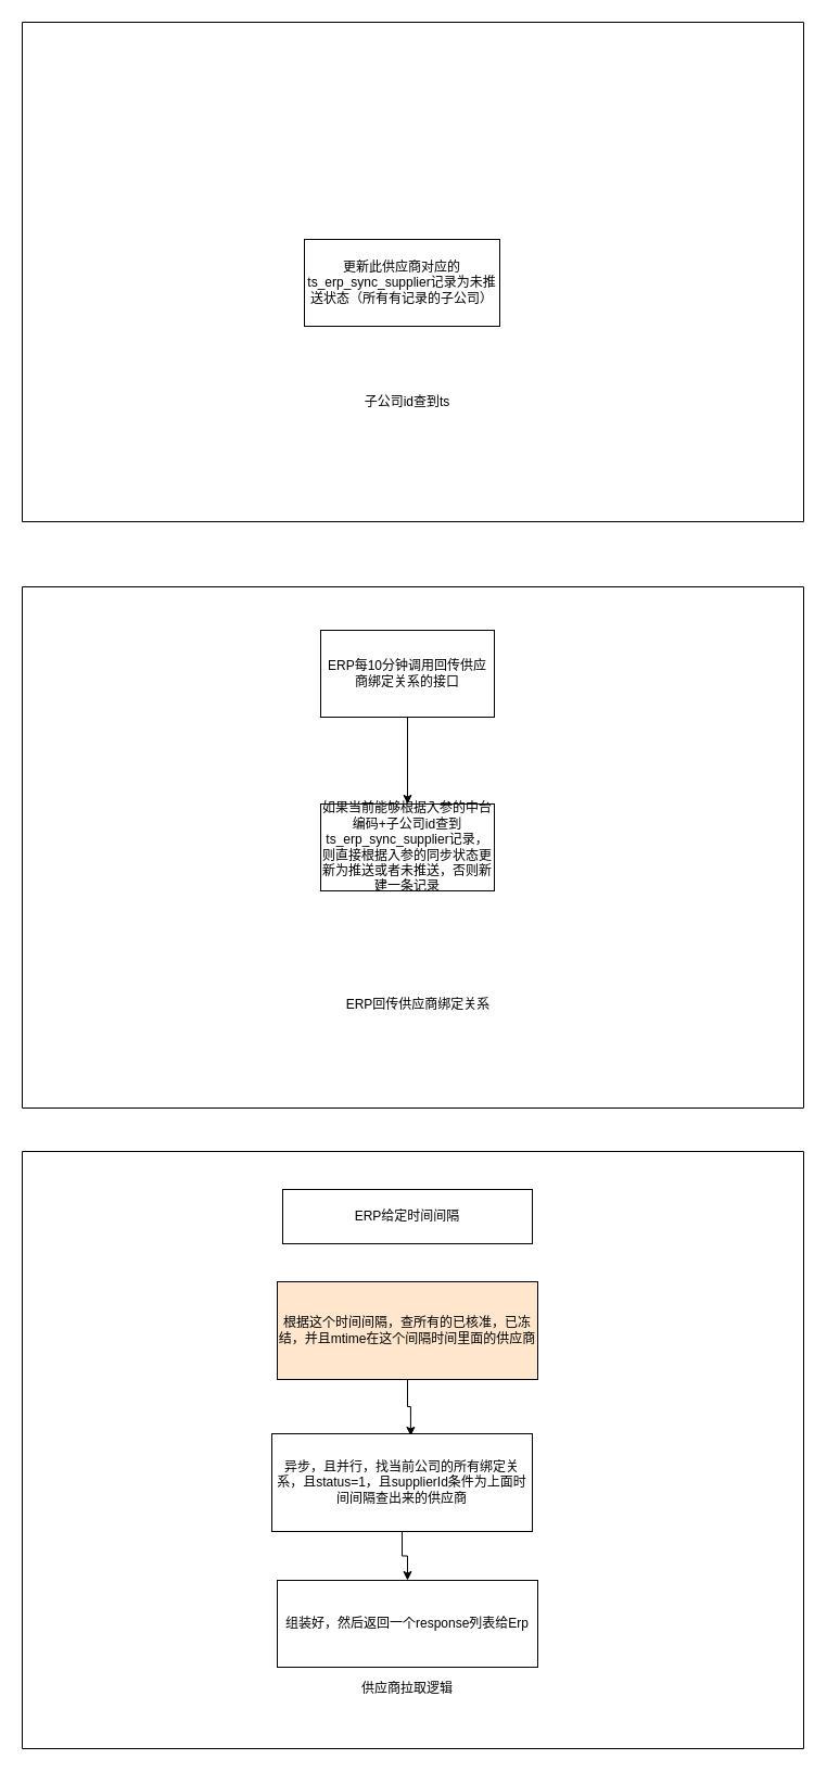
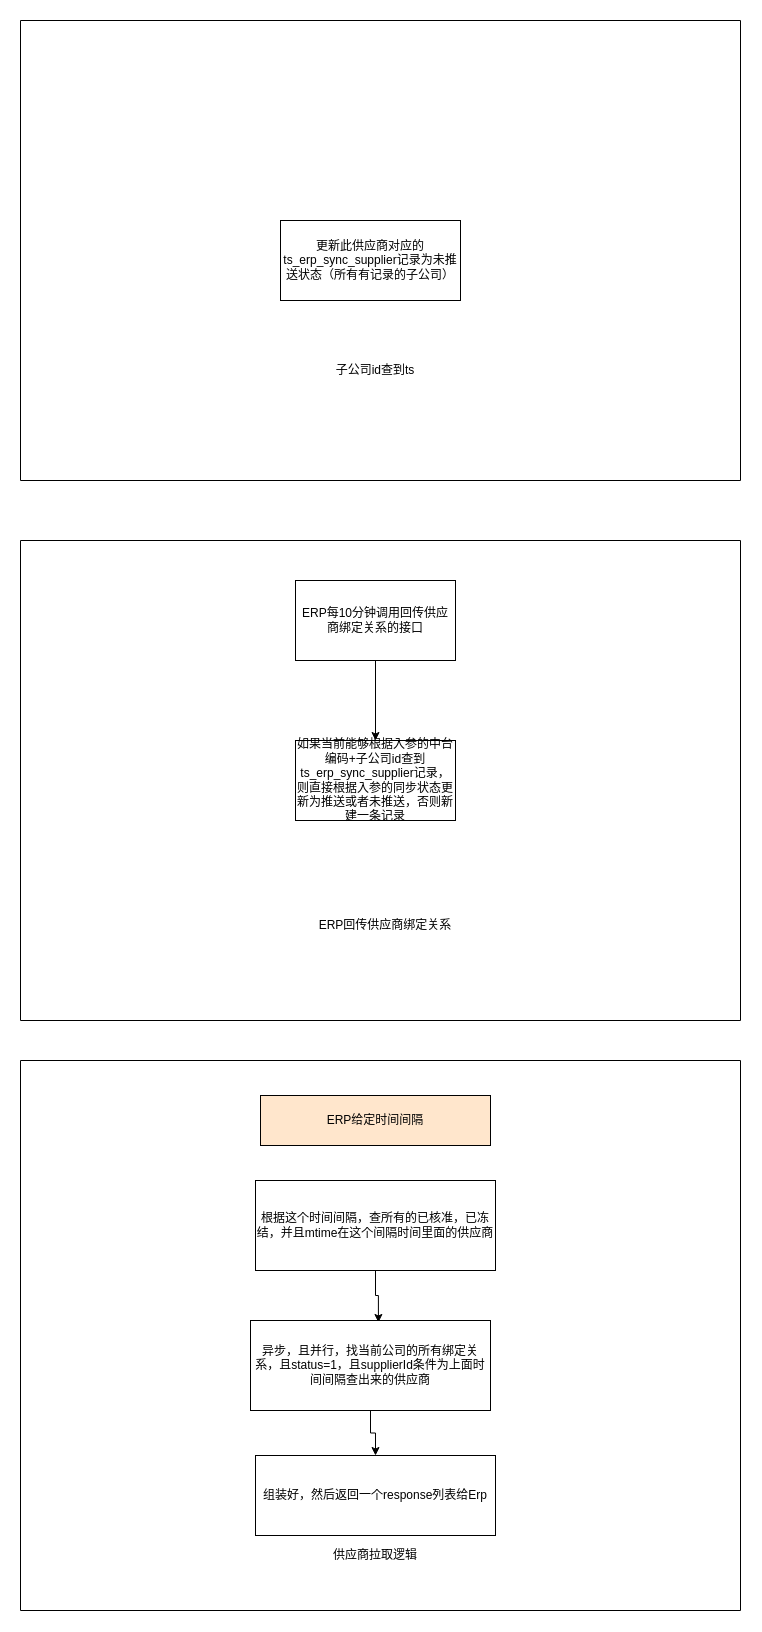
  <mxCell id="0" />
  <mxCell id="1" parent="0" />
  <mxCell id="2" value="" style="swimlane;startSize=0;" vertex="1" parent="1"><mxGeometry x="20" y="20" width="720" height="460" as="geometry" /></mxCell>
  <mxCell id="3" value="更新此供应商对应的ts_erp_sync_supplier记录为未推送状态（所有有记录的子公司）" style="rounded=0;whiteSpace=wrap;html=1;" vertex="1" parent="2"><mxGeometry x="260" y="200" width="180" height="80" as="geometry" /></mxCell>
  <mxCell id="4" value="子公司id查到ts" style="text;html=1;strokeColor=none;fillColor=none;align=center;verticalAlign=middle;whiteSpace=wrap;rounded=0;" vertex="1" parent="2"><mxGeometry x="270" y="320" width="170" height="60" as="geometry" /></mxCell>
  <mxCell id="5" value="" style="swimlane;startSize=0;" vertex="1" parent="1"><mxGeometry x="20" y="540" width="720" height="480" as="geometry" /></mxCell>
  <mxCell id="6" value="ERP回传供应商绑定关系" style="text;html=1;strokeColor=none;fillColor=none;align=center;verticalAlign=middle;whiteSpace=wrap;rounded=0;" vertex="1" parent="5"><mxGeometry x="280" y="350" width="170" height="70" as="geometry" /></mxCell>
  <mxCell id="7" value="ERP每10分钟调用回传供应商绑定关系的接口" style="rounded=0;whiteSpace=wrap;html=1;" vertex="1" parent="5"><mxGeometry x="275" y="40" width="160" height="80" as="geometry" /></mxCell>
  <mxCell id="8" value="如果当前能够根据入参的中台编码+子公司id查到ts_erp_sync_supplier记录，则直接根据入参的同步状态更新为推送或者未推送，否则新建一条记录" style="rounded=0;whiteSpace=wrap;html=1;" vertex="1" parent="5"><mxGeometry x="275" y="200" width="160" height="80" as="geometry" /></mxCell>
  <mxCell id="9" style="edgeStyle=orthogonalEdgeStyle;rounded=0;orthogonalLoop=1;jettySize=auto;html=1;entryX=0.5;entryY=0;entryDx=0;entryDy=0;" edge="1" parent="5" source="7" target="8"><mxGeometry relative="1" as="geometry" /></mxCell>
  <mxCell id="10" value="" style="swimlane;startSize=0;" vertex="1" parent="1"><mxGeometry x="20" y="1060" width="720" height="550" as="geometry" /></mxCell>
  <mxCell id="11" value="供应商拉取逻辑" style="text;html=1;strokeColor=none;fillColor=none;align=center;verticalAlign=middle;whiteSpace=wrap;rounded=0;" vertex="1" parent="10"><mxGeometry x="265" y="475" width="180" height="40" as="geometry" /></mxCell>
- <mxCell id="12" value="ERP给定时间间隔" style="rounded=0;whiteSpace=wrap;html=1;" vertex="1" parent="10"><mxGeometry x="240" y="35" width="230" height="50" as="geometry" /></mxCell>
+ <mxCell id="12" value="ERP给定时间间隔" style="rounded=0;whiteSpace=wrap;html=1;fillColor=#ffe6cc;" vertex="1" parent="10"><mxGeometry x="240" y="35" width="230" height="50" as="geometry" /></mxCell>
  <mxCell id="13" style="edgeStyle=orthogonalEdgeStyle;rounded=0;orthogonalLoop=1;jettySize=auto;html=1;entryX=0.533;entryY=0.022;entryDx=0;entryDy=0;entryPerimeter=0;" edge="1" parent="10" source="14" target="16"><mxGeometry relative="1" as="geometry" /></mxCell>
- <mxCell id="14" value="根据这个时间间隔，查所有的已核准，已冻结，并且mtime在这个间隔时间里面的供应商" style="rounded=0;whiteSpace=wrap;html=1;fillColor=#ffe6cc;" vertex="1" parent="10"><mxGeometry x="235" y="120" width="240" height="90" as="geometry" /></mxCell>
+ <mxCell id="14" value="根据这个时间间隔，查所有的已核准，已冻结，并且mtime在这个间隔时间里面的供应商" style="rounded=0;whiteSpace=wrap;html=1;" vertex="1" parent="10"><mxGeometry x="235" y="120" width="240" height="90" as="geometry" /></mxCell>
  <mxCell id="15" style="edgeStyle=orthogonalEdgeStyle;rounded=0;orthogonalLoop=1;jettySize=auto;html=1;entryX=0.5;entryY=0;entryDx=0;entryDy=0;" edge="1" parent="10" source="16" target="17"><mxGeometry relative="1" as="geometry" /></mxCell>
  <mxCell id="16" value="异步，且并行，找当前公司的所有绑定关系，且status=1，且supplierId条件为上面时间间隔查出来的供应商" style="rounded=0;whiteSpace=wrap;html=1;" vertex="1" parent="10"><mxGeometry x="230" y="260" width="240" height="90" as="geometry" /></mxCell>
  <mxCell id="17" value="组装好，然后返回一个response列表给Erp" style="rounded=0;whiteSpace=wrap;html=1;" vertex="1" parent="10"><mxGeometry x="235" y="395" width="240" height="80" as="geometry" /></mxCell>
